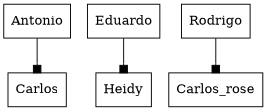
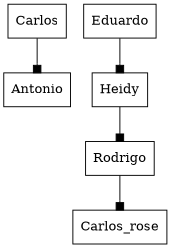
  digraph {
    rankdir=TB
    node [shape=record]
    edge [arrowhead=box]
    Antonio
    Carlos
    Eduardo
    Heidy
    Rodrigo
    n6 [label=Carlos_rose]
-   Antonio -> Carlos
+   Carlos -> Antonio
    Eduardo -> Heidy
+   Heidy -> Rodrigo
    Rodrigo -> n6
  }
